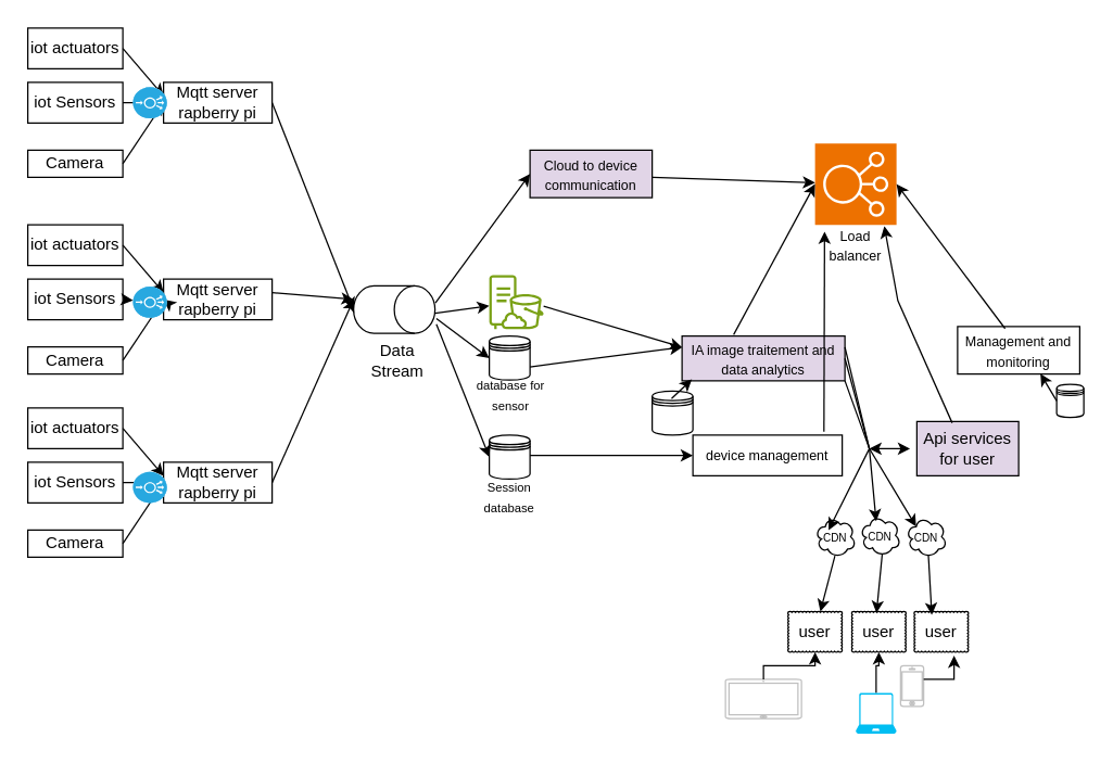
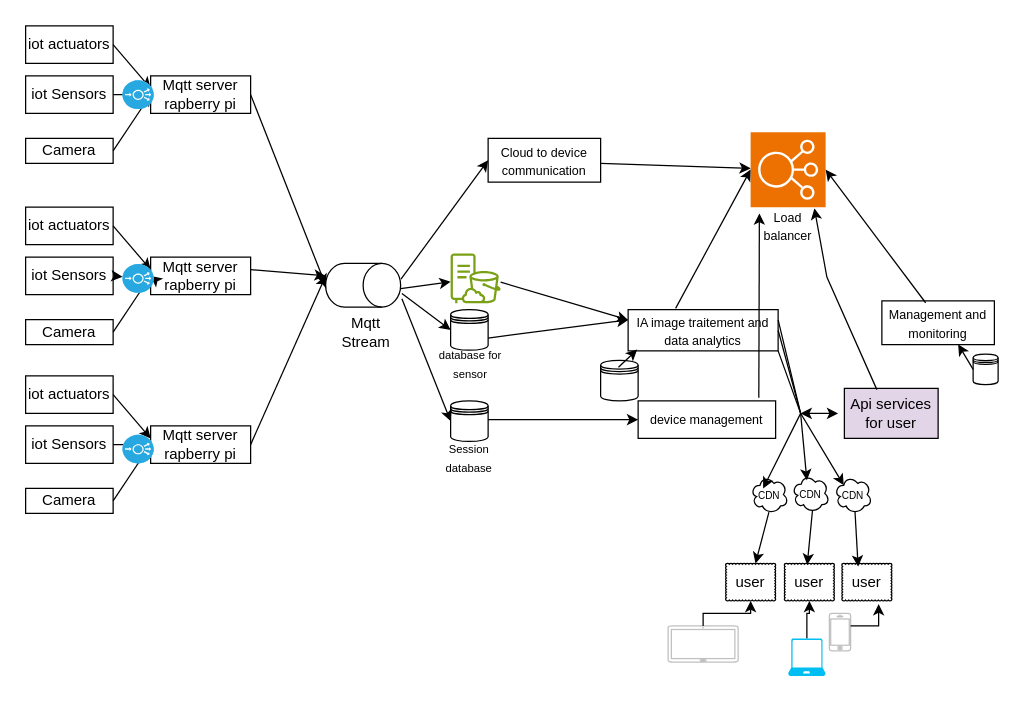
  <mxCell id="0" />
  <mxCell id="1" parent="0" />
- <mxCell id="2" value="&lt;font style=&quot;font-size: 10px;&quot;&gt;Cloud to device&lt;br&gt;communication&lt;/font&gt;" style="rounded=0;whiteSpace=wrap;html=1;fillColor=#e1d5e7;" vertex="1" parent="1"><mxGeometry x="390" y="110" width="90" height="35" as="geometry" /></mxCell>
+ <mxCell id="2" value="&lt;font style=&quot;font-size: 10px;&quot;&gt;Cloud to device&lt;br&gt;communication&lt;/font&gt;" style="rounded=0;whiteSpace=wrap;html=1;" vertex="1" parent="1"><mxGeometry x="390" y="110" width="90" height="35" as="geometry" /></mxCell>
  <mxCell id="3" value="&lt;font style=&quot;font-size: 10px;&quot;&gt;Management and monitoring&lt;/font&gt;" style="rounded=0;whiteSpace=wrap;html=1;" vertex="1" parent="1"><mxGeometry x="705" y="240" width="90" height="35" as="geometry" /></mxCell>
  <mxCell id="4" value="Api services for user" style="rounded=0;whiteSpace=wrap;html=1;fillColor=#e1d5e7;" vertex="1" parent="1"><mxGeometry x="675" y="310" width="75" height="40" as="geometry" /></mxCell>
- <mxCell id="5" value="&lt;font style=&quot;font-size: 10px;&quot;&gt;IA image traitement and data analytics&lt;/font&gt;" style="rounded=0;whiteSpace=wrap;html=1;fillColor=#e1d5e7;" vertex="1" parent="1"><mxGeometry x="502" y="247" width="120" height="33" as="geometry" /></mxCell>
+ <mxCell id="5" value="&lt;font style=&quot;font-size: 10px;&quot;&gt;IA image traitement and data analytics&lt;/font&gt;" style="rounded=0;whiteSpace=wrap;html=1;" vertex="1" parent="1"><mxGeometry x="502" y="247" width="120" height="33" as="geometry" /></mxCell>
  <mxCell id="6" value="" style="shape=cylinder3;whiteSpace=wrap;html=1;boundedLbl=1;backgroundOutline=1;size=15;rotation=90;" vertex="1" parent="1"><mxGeometry x="272.5" y="197.5" width="35" height="60" as="geometry" /></mxCell>
  <mxCell id="7" value="" style="html=1;verticalLabelPosition=bottom;labelBackgroundColor=#ffffff;verticalAlign=top;shadow=0;dashed=0;strokeWidth=1;shape=mxgraph.ios7.misc.iphone;strokeColor=#c0c0c0;" vertex="1" parent="1"><mxGeometry x="663" y="490" width="17" height="30" as="geometry" /></mxCell>
  <mxCell id="8" value="" style="edgeStyle=orthogonalEdgeStyle;rounded=0;orthogonalLoop=1;jettySize=auto;html=1;" edge="1" parent="1" source="9" target="74"><mxGeometry relative="1" as="geometry" /></mxCell>
  <mxCell id="9" value="" style="verticalLabelPosition=bottom;html=1;verticalAlign=top;align=center;strokeColor=none;fillColor=#00BEF2;shape=mxgraph.azure.laptop;pointerEvents=1;" vertex="1" parent="1"><mxGeometry x="630" y="510" width="30" height="30" as="geometry" /></mxCell>
  <mxCell id="10" value="" style="group" vertex="1" connectable="0" parent="1"><mxGeometry x="20" y="300" width="180" height="110" as="geometry" /></mxCell>
  <mxCell id="11" value="iot Sensors" style="rounded=0;whiteSpace=wrap;html=1;" vertex="1" parent="10"><mxGeometry y="40" width="70" height="30" as="geometry" /></mxCell>
  <mxCell id="12" value="Camera" style="rounded=0;whiteSpace=wrap;html=1;" vertex="1" parent="10"><mxGeometry y="90" width="70" height="20" as="geometry" /></mxCell>
  <mxCell id="13" value="Mqtt server&lt;br&gt;rapberry pi" style="rounded=0;whiteSpace=wrap;html=1;" vertex="1" parent="10"><mxGeometry x="100" y="40" width="80" height="30" as="geometry" /></mxCell>
  <mxCell id="14" value="" style="endArrow=classic;html=1;rounded=0;entryX=0;entryY=0.5;entryDx=0;entryDy=0;" edge="1" parent="10" target="13"><mxGeometry width="50" height="50" relative="1" as="geometry"><mxPoint x="70" y="100" as="sourcePoint" /><mxPoint x="120" y="50" as="targetPoint" /></mxGeometry></mxCell>
  <mxCell id="15" value="" style="endArrow=classic;html=1;rounded=0;exitX=1;exitY=0.5;exitDx=0;exitDy=0;" edge="1" parent="10" source="11"><mxGeometry width="50" height="50" relative="1" as="geometry"><mxPoint x="80" y="110" as="sourcePoint" /><mxPoint x="100" y="55" as="targetPoint" /></mxGeometry></mxCell>
  <mxCell id="16" value="iot&amp;nbsp;actuators" style="rounded=0;whiteSpace=wrap;html=1;" vertex="1" parent="10"><mxGeometry width="70" height="30" as="geometry" /></mxCell>
  <mxCell id="17" value="" style="endArrow=classic;html=1;rounded=0;exitX=1;exitY=0.5;exitDx=0;exitDy=0;" edge="1" parent="10" source="16"><mxGeometry width="50" height="50" relative="1" as="geometry"><mxPoint x="80" y="65" as="sourcePoint" /><mxPoint x="100" y="50" as="targetPoint" /></mxGeometry></mxCell>
  <mxCell id="18" value="" style="fillColor=#28A8E0;verticalLabelPosition=bottom;sketch=0;html=1;strokeColor=#ffffff;verticalAlign=top;align=center;points=[[0.145,0.145,0],[0.5,0,0],[0.855,0.145,0],[1,0.5,0],[0.855,0.855,0],[0.5,1,0],[0.145,0.855,0],[0,0.5,0]];pointerEvents=1;shape=mxgraph.cisco_safe.compositeIcon;bgIcon=ellipse;resIcon=mxgraph.cisco_safe.capability.load_balancer;" vertex="1" parent="10"><mxGeometry x="77.5" y="47" width="25" height="23" as="geometry" /></mxCell>
  <mxCell id="19" value="" style="group" vertex="1" connectable="0" parent="1"><mxGeometry x="20" y="20" width="180" height="110" as="geometry" /></mxCell>
  <mxCell id="20" value="iot Sensors" style="rounded=0;whiteSpace=wrap;html=1;" vertex="1" parent="19"><mxGeometry y="40" width="70" height="30" as="geometry" /></mxCell>
  <mxCell id="21" value="Camera" style="rounded=0;whiteSpace=wrap;html=1;" vertex="1" parent="19"><mxGeometry y="90" width="70" height="20" as="geometry" /></mxCell>
  <mxCell id="22" value="Mqtt server&lt;br&gt;rapberry pi" style="rounded=0;whiteSpace=wrap;html=1;" vertex="1" parent="19"><mxGeometry x="100" y="40" width="80" height="30" as="geometry" /></mxCell>
  <mxCell id="23" value="" style="endArrow=classic;html=1;rounded=0;entryX=0;entryY=0.5;entryDx=0;entryDy=0;" edge="1" parent="19" target="22"><mxGeometry width="50" height="50" relative="1" as="geometry"><mxPoint x="70" y="100" as="sourcePoint" /><mxPoint x="120" y="50" as="targetPoint" /></mxGeometry></mxCell>
  <mxCell id="24" value="" style="endArrow=classic;html=1;rounded=0;exitX=1;exitY=0.5;exitDx=0;exitDy=0;" edge="1" parent="19" source="20"><mxGeometry width="50" height="50" relative="1" as="geometry"><mxPoint x="80" y="110" as="sourcePoint" /><mxPoint x="100" y="55" as="targetPoint" /></mxGeometry></mxCell>
  <mxCell id="25" value="iot&amp;nbsp;actuators" style="rounded=0;whiteSpace=wrap;html=1;" vertex="1" parent="19"><mxGeometry width="70" height="30" as="geometry" /></mxCell>
  <mxCell id="26" value="" style="endArrow=classic;html=1;rounded=0;exitX=1;exitY=0.5;exitDx=0;exitDy=0;" edge="1" parent="19" source="25"><mxGeometry width="50" height="50" relative="1" as="geometry"><mxPoint x="80" y="65" as="sourcePoint" /><mxPoint x="100" y="50" as="targetPoint" /></mxGeometry></mxCell>
  <mxCell id="27" value="" style="fillColor=#28A8E0;verticalLabelPosition=bottom;sketch=0;html=1;strokeColor=#ffffff;verticalAlign=top;align=center;points=[[0.145,0.145,0],[0.5,0,0],[0.855,0.145,0],[1,0.5,0],[0.855,0.855,0],[0.5,1,0],[0.145,0.855,0],[0,0.5,0]];pointerEvents=1;shape=mxgraph.cisco_safe.compositeIcon;bgIcon=ellipse;resIcon=mxgraph.cisco_safe.capability.load_balancer;" vertex="1" parent="19"><mxGeometry x="77.5" y="43.5" width="25" height="23" as="geometry" /></mxCell>
  <mxCell id="28" value="" style="group" vertex="1" connectable="0" parent="1"><mxGeometry x="20" y="165" width="180" height="110" as="geometry" /></mxCell>
  <mxCell id="29" value="iot Sensors" style="rounded=0;whiteSpace=wrap;html=1;" vertex="1" parent="28"><mxGeometry y="40" width="70" height="30" as="geometry" /></mxCell>
  <mxCell id="30" value="Camera" style="rounded=0;whiteSpace=wrap;html=1;" vertex="1" parent="28"><mxGeometry y="90" width="70" height="20" as="geometry" /></mxCell>
  <mxCell id="31" value="Mqtt server&lt;br&gt;rapberry pi" style="rounded=0;whiteSpace=wrap;html=1;" vertex="1" parent="28"><mxGeometry x="100" y="40" width="80" height="30" as="geometry" /></mxCell>
  <mxCell id="32" value="" style="endArrow=classic;html=1;rounded=0;entryX=0;entryY=0.5;entryDx=0;entryDy=0;" edge="1" parent="28" target="31"><mxGeometry width="50" height="50" relative="1" as="geometry"><mxPoint x="70" y="100" as="sourcePoint" /><mxPoint x="120" y="50" as="targetPoint" /></mxGeometry></mxCell>
  <mxCell id="33" value="" style="endArrow=classic;html=1;rounded=0;exitX=1;exitY=0.5;exitDx=0;exitDy=0;" edge="1" parent="28" source="36"><mxGeometry width="50" height="50" relative="1" as="geometry"><mxPoint x="80" y="110" as="sourcePoint" /><mxPoint x="100" y="55" as="targetPoint" /></mxGeometry></mxCell>
  <mxCell id="34" value="iot&amp;nbsp;actuators" style="rounded=0;whiteSpace=wrap;html=1;" vertex="1" parent="28"><mxGeometry width="70" height="30" as="geometry" /></mxCell>
  <mxCell id="35" value="" style="endArrow=classic;html=1;rounded=0;exitX=1;exitY=0.5;exitDx=0;exitDy=0;" edge="1" parent="28" source="34"><mxGeometry width="50" height="50" relative="1" as="geometry"><mxPoint x="80" y="65" as="sourcePoint" /><mxPoint x="100" y="50" as="targetPoint" /></mxGeometry></mxCell>
  <mxCell id="36" value="" style="fillColor=#28A8E0;verticalLabelPosition=bottom;sketch=0;html=1;strokeColor=#ffffff;verticalAlign=top;align=center;points=[[0.145,0.145,0],[0.5,0,0],[0.855,0.145,0],[1,0.5,0],[0.855,0.855,0],[0.5,1,0],[0.145,0.855,0],[0,0.5,0]];pointerEvents=1;shape=mxgraph.cisco_safe.compositeIcon;bgIcon=ellipse;resIcon=mxgraph.cisco_safe.capability.load_balancer;" vertex="1" parent="28"><mxGeometry x="77.5" y="45.5" width="25" height="23" as="geometry" /></mxCell>
  <mxCell id="37" value="" style="endArrow=classic;html=1;rounded=0;exitX=1;exitY=0.5;exitDx=0;exitDy=0;" edge="1" parent="28" source="29" target="36"><mxGeometry width="50" height="50" relative="1" as="geometry"><mxPoint x="90" y="240" as="sourcePoint" /><mxPoint x="120" y="240" as="targetPoint" /></mxGeometry></mxCell>
  <mxCell id="38" value="" style="endArrow=classic;html=1;rounded=0;exitX=1;exitY=0.5;exitDx=0;exitDy=0;entryX=0.5;entryY=1;entryDx=0;entryDy=0;entryPerimeter=0;" edge="1" parent="1" source="22" target="6"><mxGeometry width="50" height="50" relative="1" as="geometry"><mxPoint x="390" y="270" as="sourcePoint" /><mxPoint x="440" y="220" as="targetPoint" /></mxGeometry></mxCell>
- <mxCell id="39" value="Data Stream" style="text;html=1;align=center;verticalAlign=middle;whiteSpace=wrap;rounded=0;" vertex="1" parent="1"><mxGeometry x="275" y="250" width="35" height="30" as="geometry" /></mxCell>
+ <mxCell id="39" value="Mqtt Stream" style="text;html=1;align=center;verticalAlign=middle;whiteSpace=wrap;rounded=0;" vertex="1" parent="1"><mxGeometry x="275" y="250" width="35" height="30" as="geometry" /></mxCell>
  <mxCell id="40" value="" style="endArrow=classic;html=1;rounded=0;exitX=1;exitY=0.5;exitDx=0;exitDy=0;" edge="1" parent="1"><mxGeometry width="50" height="50" relative="1" as="geometry"><mxPoint x="200" y="215" as="sourcePoint" /><mxPoint x="260" y="220" as="targetPoint" /></mxGeometry></mxCell>
  <mxCell id="41" value="" style="endArrow=classic;html=1;rounded=0;exitX=1;exitY=0.5;exitDx=0;exitDy=0;" edge="1" parent="1" source="13"><mxGeometry width="50" height="50" relative="1" as="geometry"><mxPoint x="210" y="355" as="sourcePoint" /><mxPoint x="260" y="220" as="targetPoint" /></mxGeometry></mxCell>
  <mxCell id="42" value="" style="endArrow=classic;html=1;rounded=0;exitX=1;exitY=0.5;exitDx=0;exitDy=0;" edge="1" parent="1" target="44"><mxGeometry width="50" height="50" relative="1" as="geometry"><mxPoint x="320" y="230.28" as="sourcePoint" /><mxPoint x="386" y="230" as="targetPoint" /></mxGeometry></mxCell>
  <mxCell id="43" value="" style="shape=datastore;whiteSpace=wrap;html=1;" vertex="1" parent="1"><mxGeometry x="360" y="247" width="30" height="32.5" as="geometry" /></mxCell>
  <mxCell id="44" value="" style="sketch=0;outlineConnect=0;fontColor=#232F3E;gradientColor=none;fillColor=#7AA116;strokeColor=none;dashed=0;verticalLabelPosition=bottom;verticalAlign=top;align=center;html=1;fontSize=12;fontStyle=0;aspect=fixed;pointerEvents=1;shape=mxgraph.aws4.s3_on_outposts;" vertex="1" parent="1"><mxGeometry x="360" y="202" width="40" height="40" as="geometry" /></mxCell>
  <mxCell id="45" value="" style="endArrow=classic;html=1;rounded=0;exitX=0.686;exitY=-0.017;exitDx=0;exitDy=0;exitPerimeter=0;entryX=0;entryY=0.5;entryDx=0;entryDy=0;" edge="1" parent="1" source="6" target="43"><mxGeometry width="50" height="50" relative="1" as="geometry"><mxPoint x="330" y="240.28" as="sourcePoint" /><mxPoint x="370" y="227" as="targetPoint" /></mxGeometry></mxCell>
  <mxCell id="46" value="&lt;font style=&quot;font-size: 9px;&quot;&gt;database for sensor&lt;/font&gt;" style="text;html=1;align=center;verticalAlign=middle;whiteSpace=wrap;rounded=0;" vertex="1" parent="1"><mxGeometry x="346" y="275" width="60" height="30" as="geometry" /></mxCell>
  <mxCell id="47" value="" style="endArrow=classic;html=1;rounded=0;entryX=0;entryY=0.5;entryDx=0;entryDy=0;exitX=0.359;exitY=-0.005;exitDx=0;exitDy=0;exitPerimeter=0;" edge="1" parent="1" source="6" target="2"><mxGeometry width="50" height="50" relative="1" as="geometry"><mxPoint x="310" y="180" as="sourcePoint" /><mxPoint x="370" y="273" as="targetPoint" /></mxGeometry></mxCell>
  <mxCell id="48" value="" style="endArrow=classic;html=1;rounded=0;entryX=0;entryY=0.25;entryDx=0;entryDy=0;exitX=0.359;exitY=-0.005;exitDx=0;exitDy=0;exitPerimeter=0;" edge="1" parent="1" target="5"><mxGeometry width="50" height="50" relative="1" as="geometry"><mxPoint x="400" y="225" as="sourcePoint" /><mxPoint x="470" y="130" as="targetPoint" /></mxGeometry></mxCell>
  <mxCell id="49" value="" style="endArrow=classic;html=1;rounded=0;entryX=0;entryY=0.25;entryDx=0;entryDy=0;exitX=1;exitY=0.7;exitDx=0;exitDy=0;" edge="1" parent="1" source="43" target="5"><mxGeometry width="50" height="50" relative="1" as="geometry"><mxPoint x="410" y="235" as="sourcePoint" /><mxPoint x="490" y="265" as="targetPoint" /></mxGeometry></mxCell>
  <mxCell id="50" value="" style="shape=datastore;whiteSpace=wrap;html=1;" vertex="1" parent="1"><mxGeometry x="360" y="320" width="30" height="32.5" as="geometry" /></mxCell>
  <mxCell id="51" value="&lt;font style=&quot;font-size: 9px;&quot;&gt;Session database&lt;/font&gt;" style="text;html=1;align=center;verticalAlign=middle;whiteSpace=wrap;rounded=0;" vertex="1" parent="1"><mxGeometry x="345" y="350" width="60" height="30" as="geometry" /></mxCell>
  <mxCell id="52" value="" style="endArrow=classic;html=1;rounded=0;exitX=0.808;exitY=-0.017;exitDx=0;exitDy=0;exitPerimeter=0;entryX=0;entryY=0.5;entryDx=0;entryDy=0;" edge="1" parent="1" source="6" target="50"><mxGeometry width="50" height="50" relative="1" as="geometry"><mxPoint x="390" y="310" as="sourcePoint" /><mxPoint x="440" y="260" as="targetPoint" /></mxGeometry></mxCell>
  <mxCell id="53" value="&lt;font style=&quot;font-size: 10px;&quot;&gt;device management&lt;/font&gt;" style="rounded=0;whiteSpace=wrap;html=1;" vertex="1" parent="1"><mxGeometry x="510" y="320" width="110" height="30" as="geometry" /></mxCell>
  <mxCell id="54" value="" style="endArrow=classic;html=1;rounded=0;entryX=0;entryY=0.5;entryDx=0;entryDy=0;exitX=1;exitY=0.7;exitDx=0;exitDy=0;" edge="1" parent="1" target="53"><mxGeometry width="50" height="50" relative="1" as="geometry"><mxPoint x="390" y="335" as="sourcePoint" /><mxPoint x="480" y="320" as="targetPoint" /></mxGeometry></mxCell>
  <mxCell id="55" value="" style="sketch=0;points=[[0,0,0],[0.25,0,0],[0.5,0,0],[0.75,0,0],[1,0,0],[0,1,0],[0.25,1,0],[0.5,1,0],[0.75,1,0],[1,1,0],[0,0.25,0],[0,0.5,0],[0,0.75,0],[1,0.25,0],[1,0.5,0],[1,0.75,0]];outlineConnect=0;fontColor=#232F3E;fillColor=#ED7100;strokeColor=#ffffff;dashed=0;verticalLabelPosition=bottom;verticalAlign=top;align=center;html=1;fontSize=12;fontStyle=0;aspect=fixed;shape=mxgraph.aws4.resourceIcon;resIcon=mxgraph.aws4.elastic_load_balancing;" vertex="1" parent="1"><mxGeometry x="600" y="105" width="60" height="60" as="geometry" /></mxCell>
  <mxCell id="56" value="" style="endArrow=classic;html=1;rounded=0;" edge="1" parent="1" target="55"><mxGeometry width="50" height="50" relative="1" as="geometry"><mxPoint x="480" y="130" as="sourcePoint" /><mxPoint x="530" y="80" as="targetPoint" /></mxGeometry></mxCell>
  <mxCell id="57" value="&lt;font style=&quot;font-size: 10px;&quot;&gt;Load balancer&lt;/font&gt;" style="text;html=1;align=center;verticalAlign=middle;whiteSpace=wrap;rounded=0;" vertex="1" parent="1"><mxGeometry x="600" y="165" width="60" height="30" as="geometry" /></mxCell>
  <mxCell id="58" value="" style="endArrow=classic;html=1;rounded=0;" edge="1" parent="1"><mxGeometry width="50" height="50" relative="1" as="geometry"><mxPoint x="540" y="246" as="sourcePoint" /><mxPoint x="600" y="135" as="targetPoint" /></mxGeometry></mxCell>
  <mxCell id="59" value="" style="endArrow=classic;html=1;rounded=0;entryX=1;entryY=0.5;entryDx=0;entryDy=0;entryPerimeter=0;" edge="1" parent="1" target="55"><mxGeometry width="50" height="50" relative="1" as="geometry"><mxPoint x="740" y="241.5" as="sourcePoint" /><mxPoint x="800" y="130.5" as="targetPoint" /></mxGeometry></mxCell>
  <mxCell id="60" value="" style="endArrow=classic;html=1;rounded=0;entryX=1;entryY=1;entryDx=0;entryDy=0;entryPerimeter=0;exitX=0.199;exitY=-0.007;exitDx=0;exitDy=0;exitPerimeter=0;" edge="1" parent="1"><mxGeometry width="50" height="50" relative="1" as="geometry"><mxPoint x="701" y="311" as="sourcePoint" /><mxPoint x="651" y="166" as="targetPoint" /><Array as="points"><mxPoint x="661" y="221" /></Array></mxGeometry></mxCell>
  <mxCell id="61" value="" style="endArrow=classic;html=1;rounded=0;exitX=0.905;exitY=-0.081;exitDx=0;exitDy=0;exitPerimeter=0;" edge="1" parent="1"><mxGeometry width="50" height="50" relative="1" as="geometry"><mxPoint x="606.55" y="317.57" as="sourcePoint" /><mxPoint x="607" y="170" as="targetPoint" /></mxGeometry></mxCell>
  <mxCell id="62" value="" style="endArrow=classic;html=1;rounded=0;" edge="1" parent="1" target="75"><mxGeometry width="50" height="50" relative="1" as="geometry"><mxPoint x="614.64" y="409" as="sourcePoint" /><mxPoint x="614.64" y="486.5" as="targetPoint" /></mxGeometry></mxCell>
  <mxCell id="63" value="" style="shape=datastore;whiteSpace=wrap;html=1;" vertex="1" parent="1"><mxGeometry x="480" y="287.5" width="30" height="32.5" as="geometry" /></mxCell>
  <mxCell id="64" value="" style="shape=datastore;whiteSpace=wrap;html=1;" vertex="1" parent="1"><mxGeometry x="778" y="282.5" width="20" height="24.5" as="geometry" /></mxCell>
  <mxCell id="65" value="" style="endArrow=classic;html=1;rounded=0;exitX=0;exitY=0.5;exitDx=0;exitDy=0;entryX=0.678;entryY=0.992;entryDx=0;entryDy=0;entryPerimeter=0;" edge="1" parent="1" source="64" target="3"><mxGeometry width="50" height="50" relative="1" as="geometry"><mxPoint x="625" y="293.795" as="sourcePoint" /><mxPoint x="640" y="279.498" as="targetPoint" /></mxGeometry></mxCell>
  <mxCell id="66" value="" style="endArrow=classic;html=1;rounded=0;exitX=0.676;exitY=0.266;exitDx=0;exitDy=0;exitPerimeter=0;entryX=0.294;entryY=1.056;entryDx=0;entryDy=0;entryPerimeter=0;" edge="1" parent="1"><mxGeometry width="50" height="50" relative="1" as="geometry"><mxPoint x="494.28" y="293.145" as="sourcePoint" /><mxPoint x="509.28" y="278.848" as="targetPoint" /></mxGeometry></mxCell>
  <mxCell id="67" value="&lt;font style=&quot;font-size: 8px;&quot;&gt;CDN&lt;/font&gt;" style="ellipse;shape=cloud;whiteSpace=wrap;html=1;" vertex="1" parent="1"><mxGeometry x="600" y="380" width="30" height="30" as="geometry" /></mxCell>
  <mxCell id="68" value="&lt;font style=&quot;font-size: 8px;&quot;&gt;CDN&lt;/font&gt;" style="ellipse;shape=cloud;whiteSpace=wrap;html=1;" vertex="1" parent="1"><mxGeometry x="633" y="379" width="30" height="30" as="geometry" /></mxCell>
  <mxCell id="69" value="&lt;font style=&quot;font-size: 8px;&quot;&gt;CDN&lt;/font&gt;" style="ellipse;shape=cloud;whiteSpace=wrap;html=1;" vertex="1" parent="1"><mxGeometry x="667" y="380" width="30" height="30" as="geometry" /></mxCell>
  <mxCell id="70" value="" style="endArrow=classic;html=1;rounded=0;exitX=1;exitY=1;exitDx=0;exitDy=0;" edge="1" parent="1" source="5"><mxGeometry width="50" height="50" relative="1" as="geometry"><mxPoint x="660" y="320" as="sourcePoint" /><mxPoint x="610" y="390" as="targetPoint" /><Array as="points"><mxPoint x="640" y="330" /></Array></mxGeometry></mxCell>
  <mxCell id="71" value="" style="endArrow=classic;html=1;rounded=0;exitX=1;exitY=0.5;exitDx=0;exitDy=0;" edge="1" parent="1" source="5"><mxGeometry width="50" height="50" relative="1" as="geometry"><mxPoint x="645" y="276.5" as="sourcePoint" /><mxPoint x="645" y="383.5" as="targetPoint" /><Array as="points"><mxPoint x="640" y="330" /></Array></mxGeometry></mxCell>
  <mxCell id="72" value="" style="endArrow=classic;html=1;rounded=0;exitX=1;exitY=0.25;exitDx=0;exitDy=0;entryX=0.25;entryY=0.25;entryDx=0;entryDy=0;entryPerimeter=0;" edge="1" parent="1" source="5" target="69"><mxGeometry width="50" height="50" relative="1" as="geometry"><mxPoint x="632" y="273" as="sourcePoint" /><mxPoint x="655" y="393.5" as="targetPoint" /><Array as="points"><mxPoint x="640" y="330" /></Array></mxGeometry></mxCell>
  <mxCell id="73" value="user" style="whiteSpace=wrap;html=1;shape=mxgraph.basic.cloud_rect" vertex="1" parent="1"><mxGeometry x="673" y="450" width="40" height="30" as="geometry" /></mxCell>
  <mxCell id="74" value="user" style="whiteSpace=wrap;html=1;shape=mxgraph.basic.cloud_rect" vertex="1" parent="1"><mxGeometry x="627" y="450" width="40" height="30" as="geometry" /></mxCell>
  <mxCell id="75" value="user" style="whiteSpace=wrap;html=1;shape=mxgraph.basic.cloud_rect" vertex="1" parent="1"><mxGeometry x="580" y="450" width="40" height="30" as="geometry" /></mxCell>
  <mxCell id="76" value="" style="endArrow=classic;html=1;rounded=0;exitX=0.55;exitY=0.95;exitDx=0;exitDy=0;exitPerimeter=0;entryX=0.457;entryY=0.038;entryDx=0;entryDy=0;entryPerimeter=0;" edge="1" parent="1" source="68" target="74"><mxGeometry width="50" height="50" relative="1" as="geometry"><mxPoint x="624.64" y="419" as="sourcePoint" /><mxPoint x="614" y="460" as="targetPoint" /></mxGeometry></mxCell>
  <mxCell id="77" value="" style="endArrow=classic;html=1;rounded=0;exitX=0.55;exitY=0.95;exitDx=0;exitDy=0;exitPerimeter=0;entryX=0.325;entryY=0.086;entryDx=0;entryDy=0;entryPerimeter=0;" edge="1" parent="1" source="69" target="73"><mxGeometry width="50" height="50" relative="1" as="geometry"><mxPoint x="634.64" y="429" as="sourcePoint" /><mxPoint x="624" y="470" as="targetPoint" /></mxGeometry></mxCell>
  <mxCell id="78" style="edgeStyle=orthogonalEdgeStyle;rounded=0;orthogonalLoop=1;jettySize=auto;html=1;entryX=0.736;entryY=1.086;entryDx=0;entryDy=0;entryPerimeter=0;" edge="1" parent="1" source="7" target="73"><mxGeometry relative="1" as="geometry"><Array as="points"><mxPoint x="702" y="500" /></Array></mxGeometry></mxCell>
  <mxCell id="79" value="" style="html=1;verticalLabelPosition=bottom;labelBackgroundColor=#ffffff;verticalAlign=top;shadow=0;dashed=0;strokeWidth=1;shape=mxgraph.ios7.misc.ipad7inch;strokeColor=#c0c0c0;" vertex="1" parent="1"><mxGeometry x="534" y="500" width="56" height="29" as="geometry" /></mxCell>
  <mxCell id="80" style="edgeStyle=orthogonalEdgeStyle;rounded=0;orthogonalLoop=1;jettySize=auto;html=1;entryX=0.5;entryY=1;entryDx=0;entryDy=0;entryPerimeter=0;" edge="1" parent="1" source="79" target="75"><mxGeometry relative="1" as="geometry"><Array as="points"><mxPoint x="562" y="490" /><mxPoint x="600" y="490" /></Array></mxGeometry></mxCell>
  <mxCell id="81" value="" style="endArrow=classic;startArrow=classic;html=1;rounded=0;" edge="1" parent="1"><mxGeometry width="50" height="50" relative="1" as="geometry"><mxPoint x="640" y="330" as="sourcePoint" /><mxPoint x="670" y="330" as="targetPoint" /></mxGeometry></mxCell>
